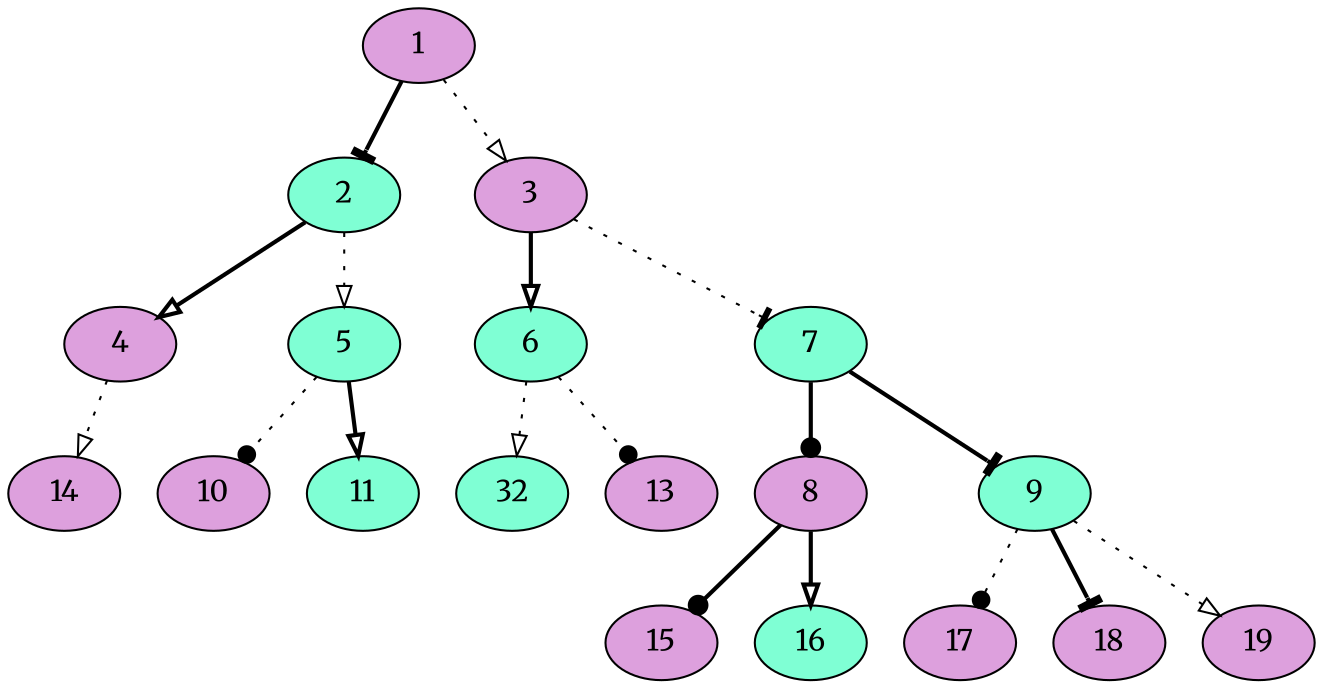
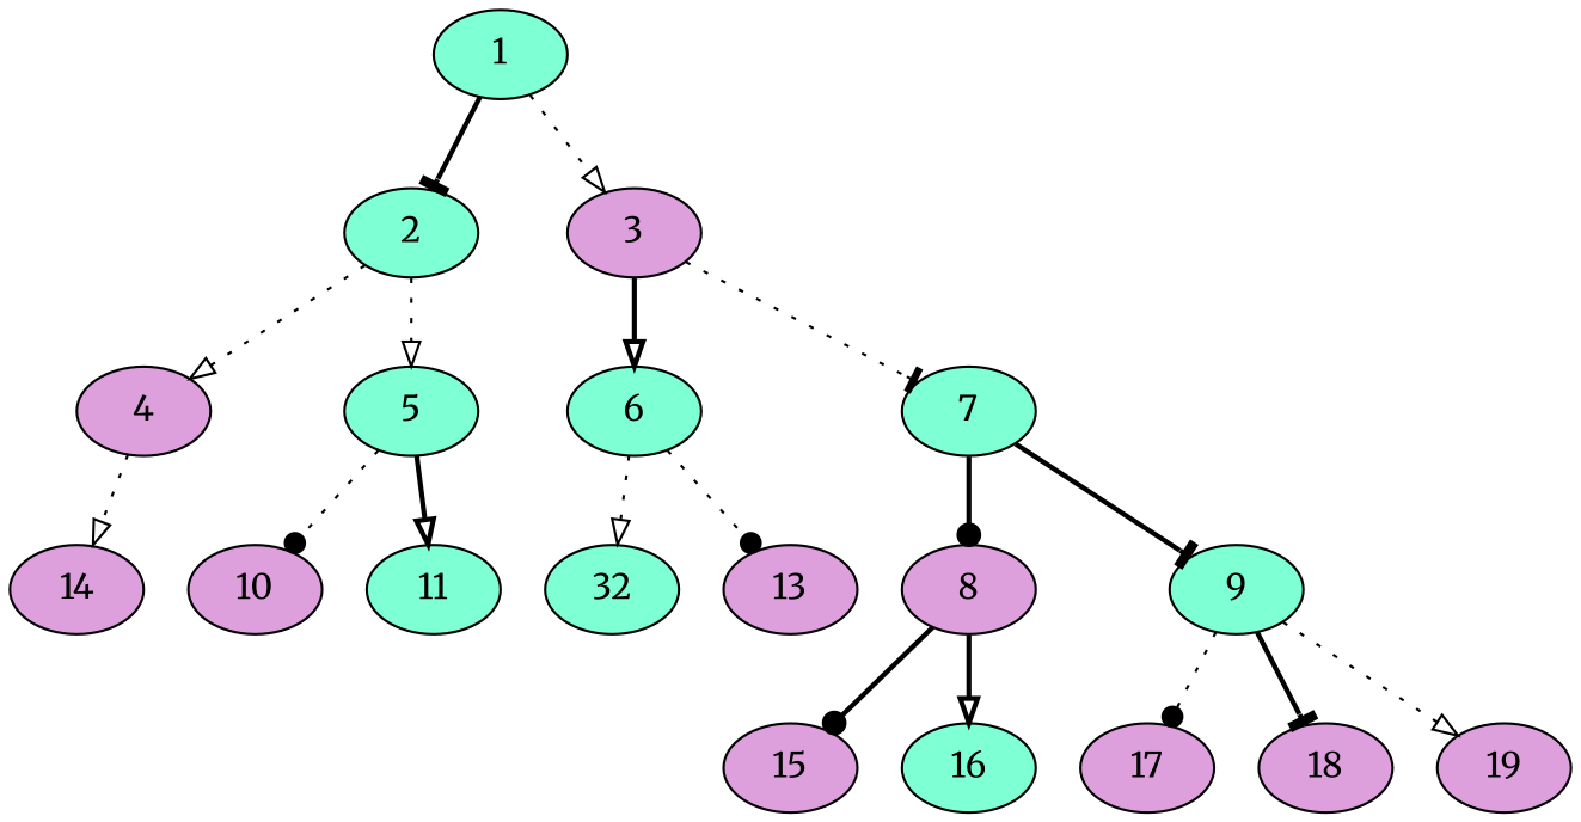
  digraph {
    fontname=Merriweather
    node [fillcolor=plum fontname=Merriweather style=filled]
    edge [arrowhead=onormal fontname=Merriweather style=dotted]
-   n1 [label=1]
+   n1 [fillcolor=aquamarine label=1]
    n2 [fillcolor=aquamarine label=2]
    n3 [label=3]
    n4 [label=4]
    n5 [fillcolor=aquamarine label=5]
    n6 [fillcolor=aquamarine label=6]
    n7 [fillcolor=aquamarine label=7]
    n8 [label=14]
    n9 [label=10]
    n10 [fillcolor=aquamarine label=11]
    n11 [fillcolor=aquamarine label=32]
    n12 [label=13]
    n13 [label=8]
    n14 [fillcolor=aquamarine label=9]
    n15 [label=15]
    n16 [fillcolor=aquamarine label=16]
    n17 [label=17]
    n18 [label=18]
    n19 [label=19]
    n1 -> n2 [arrowhead=tee style=bold]
    n1 -> n3
-   n2 -> n4 [style=bold]
+   n2 -> n4
    n2 -> n5
    n3 -> n6 [style=bold]
    n3 -> n7 [arrowhead=tee]
    n4 -> n8
    n5 -> n9 [arrowhead=dot]
    n5 -> n10 [style=bold]
    n6 -> n11
    n6 -> n12 [arrowhead=dot]
    n7 -> n13 [arrowhead=dot style=bold]
    n7 -> n14 [arrowhead=tee style=bold]
    n13 -> n15 [arrowhead=dot style=bold]
    n13 -> n16 [style=bold]
    n14 -> n17 [arrowhead=dot]
    n14 -> n18 [arrowhead=tee style=bold]
    n14 -> n19
  }
